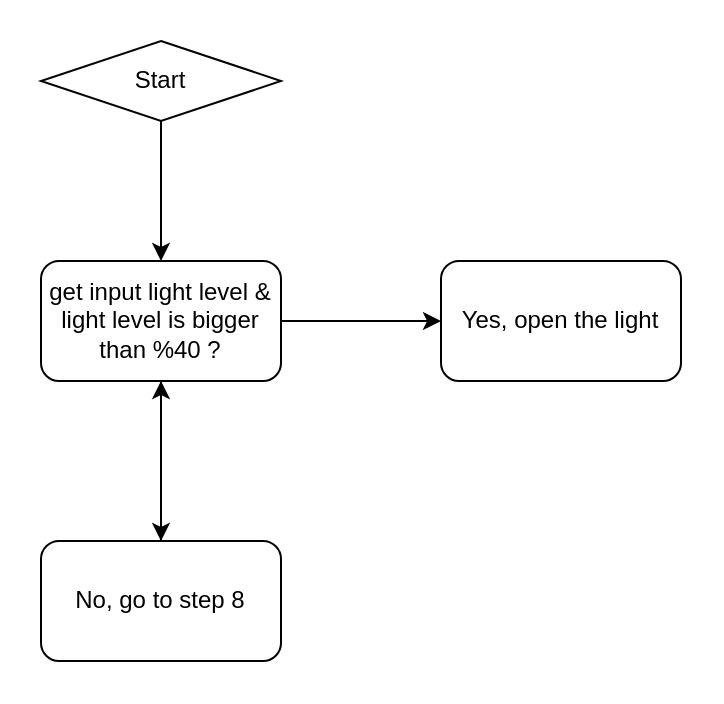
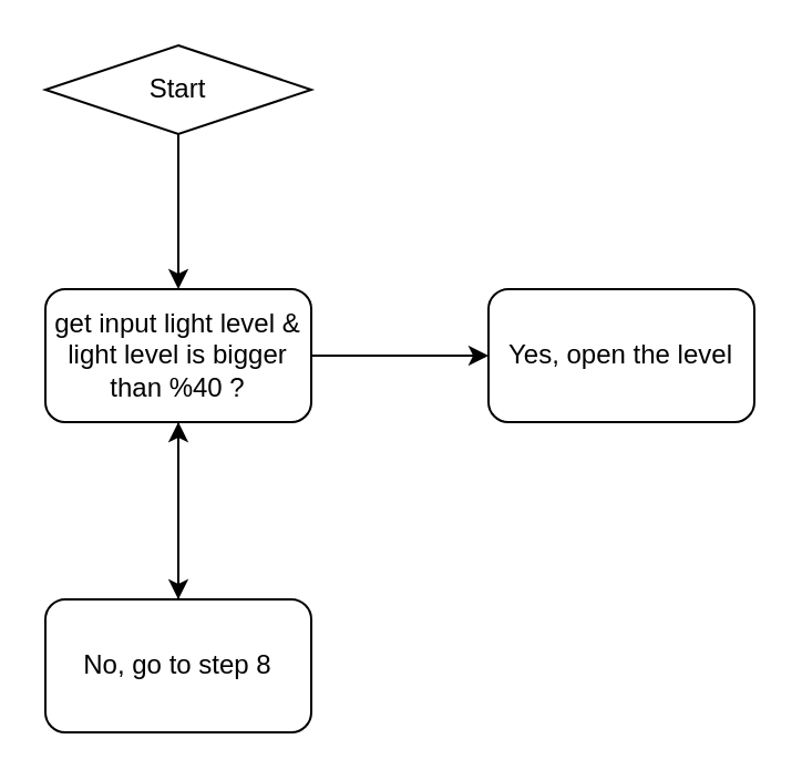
  <mxCell id="0" />
  <mxCell id="1" parent="0" />
  <mxCell id="2" value="" style="edgeStyle=orthogonalEdgeStyle;rounded=0;orthogonalLoop=1;jettySize=auto;html=1;" edge="1" parent="1" source="3" target="6"><mxGeometry relative="1" as="geometry" /></mxCell>
  <mxCell id="3" value="Start" style="rhombus;whiteSpace=wrap;html=1;fontSize=12;glass=0;strokeWidth=1;shadow=0;" parent="1" vertex="1"><mxGeometry x="20" y="20" width="120" height="40" as="geometry" /></mxCell>
  <mxCell id="4" value="" style="edgeStyle=orthogonalEdgeStyle;rounded=0;orthogonalLoop=1;jettySize=auto;html=1;" edge="1" parent="1" source="6" target="7"><mxGeometry relative="1" as="geometry" /></mxCell>
  <mxCell id="5" value="" style="edgeStyle=orthogonalEdgeStyle;rounded=0;orthogonalLoop=1;jettySize=auto;html=1;" edge="1" parent="1" source="6" target="9"><mxGeometry relative="1" as="geometry" /></mxCell>
  <mxCell id="6" value="get input light level &amp;amp; light level is bigger than %40 ?" style="whiteSpace=wrap;html=1;rounded=1;glass=0;strokeWidth=1;shadow=0;" vertex="1" parent="1"><mxGeometry x="20" y="130" width="120" height="60" as="geometry" /></mxCell>
- <mxCell id="7" value="Yes, open the light" style="whiteSpace=wrap;html=1;rounded=1;glass=0;strokeWidth=1;shadow=0;" vertex="1" parent="1"><mxGeometry x="220" y="130" width="120" height="60" as="geometry" /></mxCell>
+ <mxCell id="7" value="Yes, open the level" style="whiteSpace=wrap;html=1;rounded=1;glass=0;strokeWidth=1;shadow=0;" vertex="1" parent="1"><mxGeometry x="220" y="130" width="120" height="60" as="geometry" /></mxCell>
  <mxCell id="8" style="edgeStyle=orthogonalEdgeStyle;rounded=0;orthogonalLoop=1;jettySize=auto;html=1;" edge="1" parent="1" source="9" target="6"><mxGeometry relative="1" as="geometry" /></mxCell>
  <mxCell id="9" value="No, go to step 8" style="whiteSpace=wrap;html=1;rounded=1;glass=0;strokeWidth=1;shadow=0;" vertex="1" parent="1"><mxGeometry x="20" y="270" width="120" height="60" as="geometry" /></mxCell>
